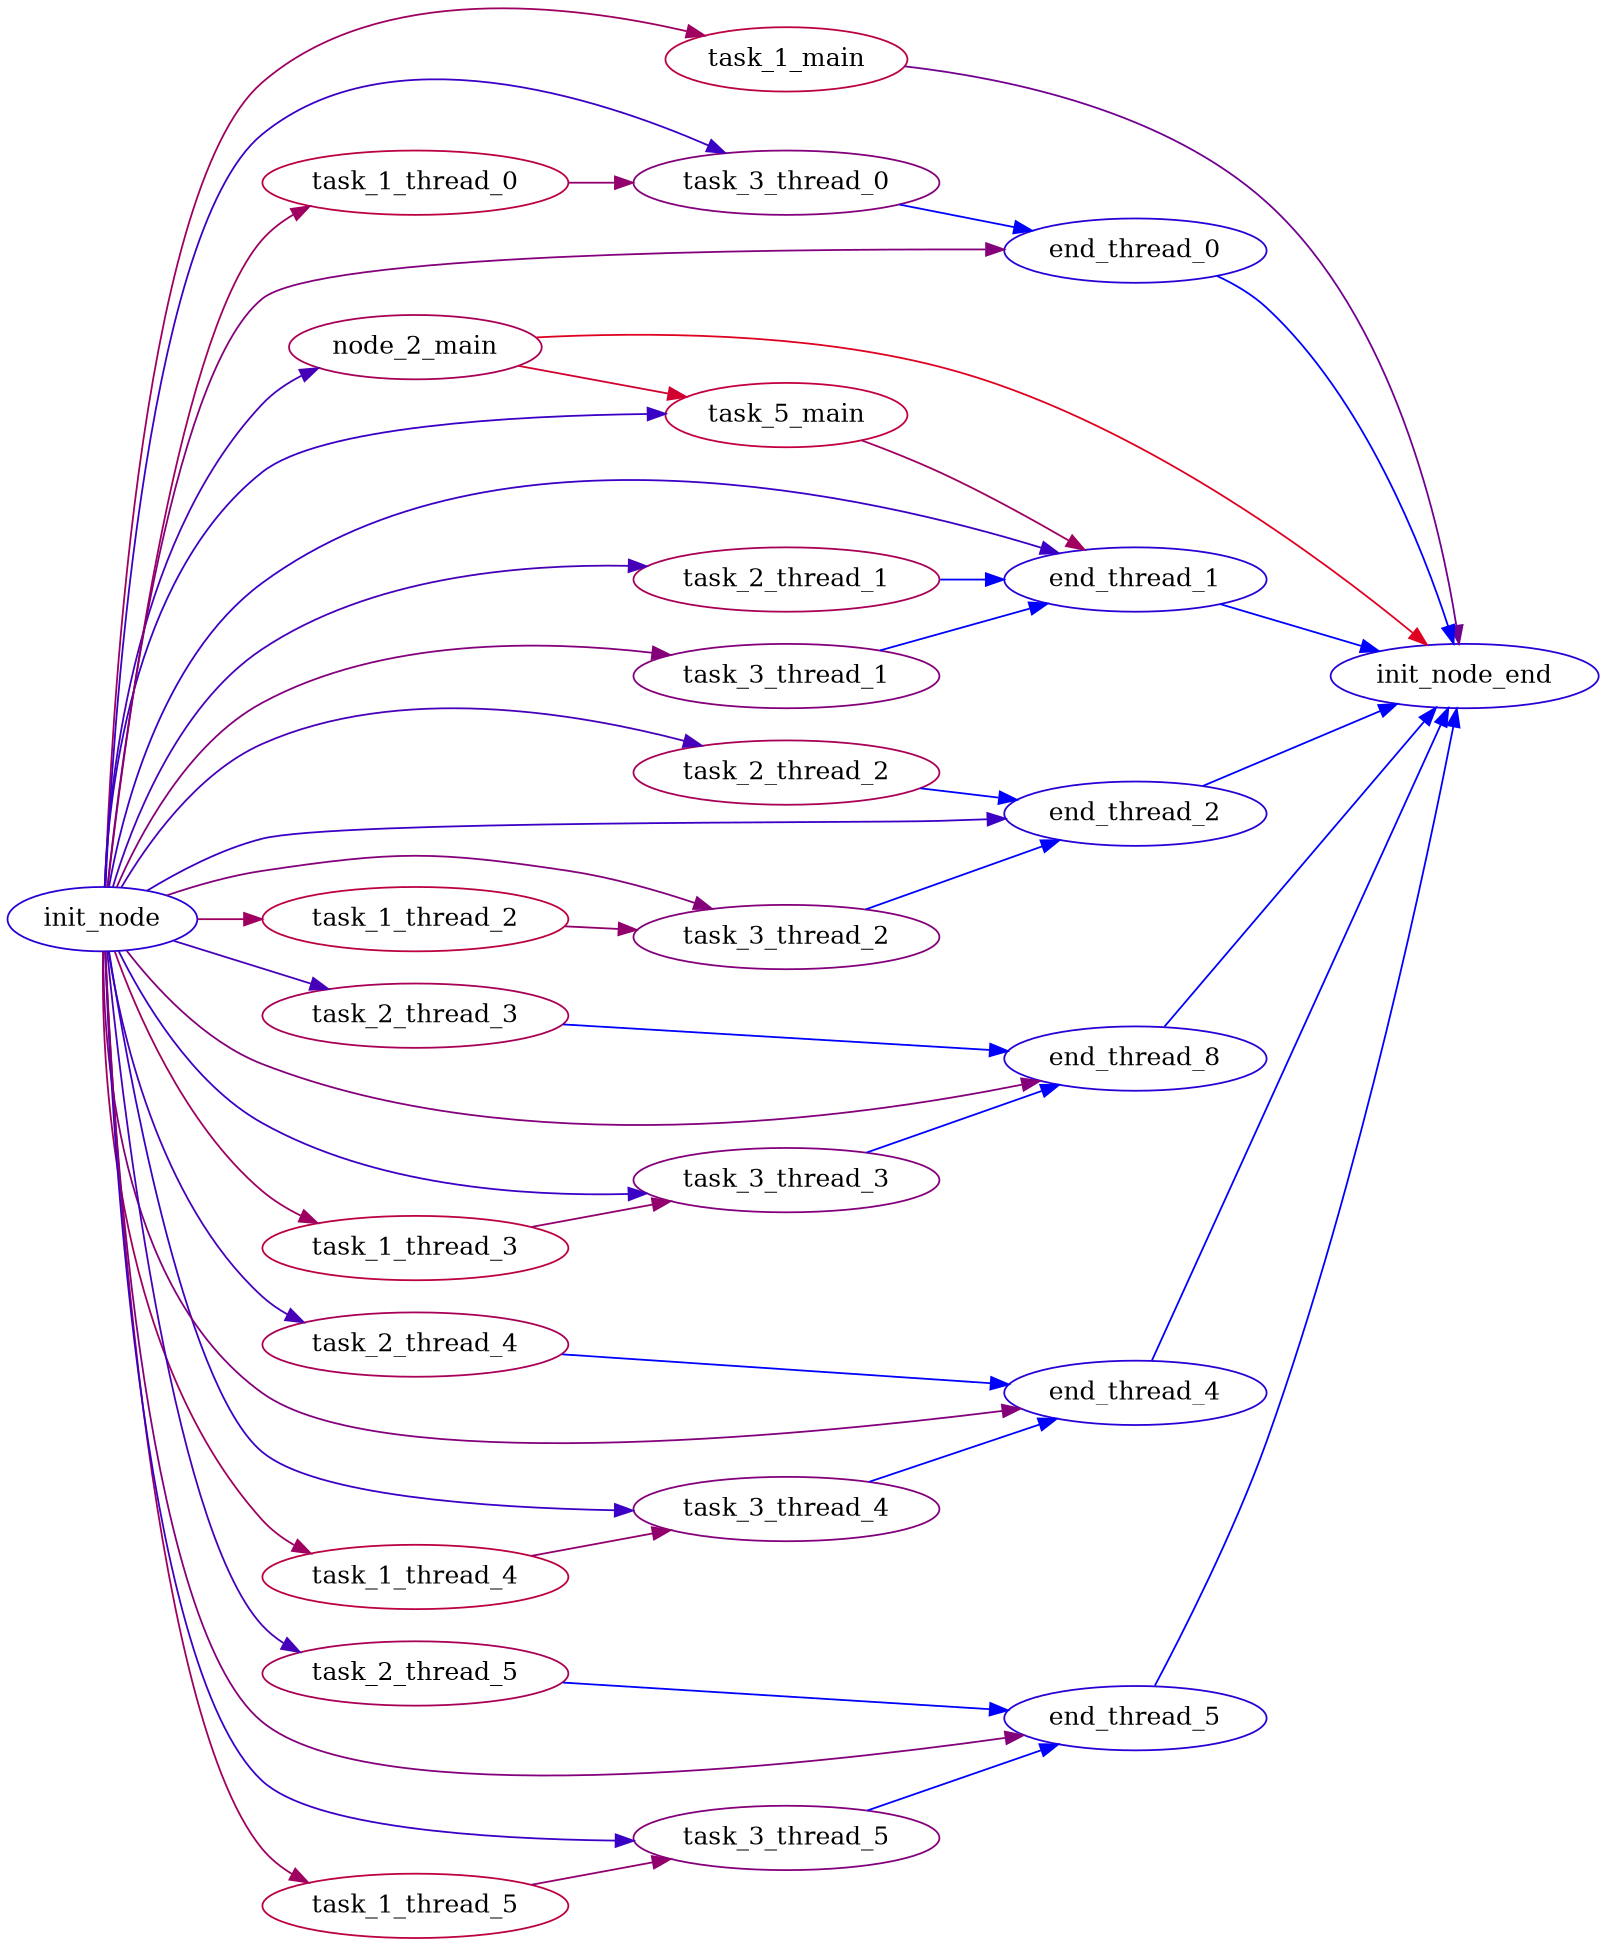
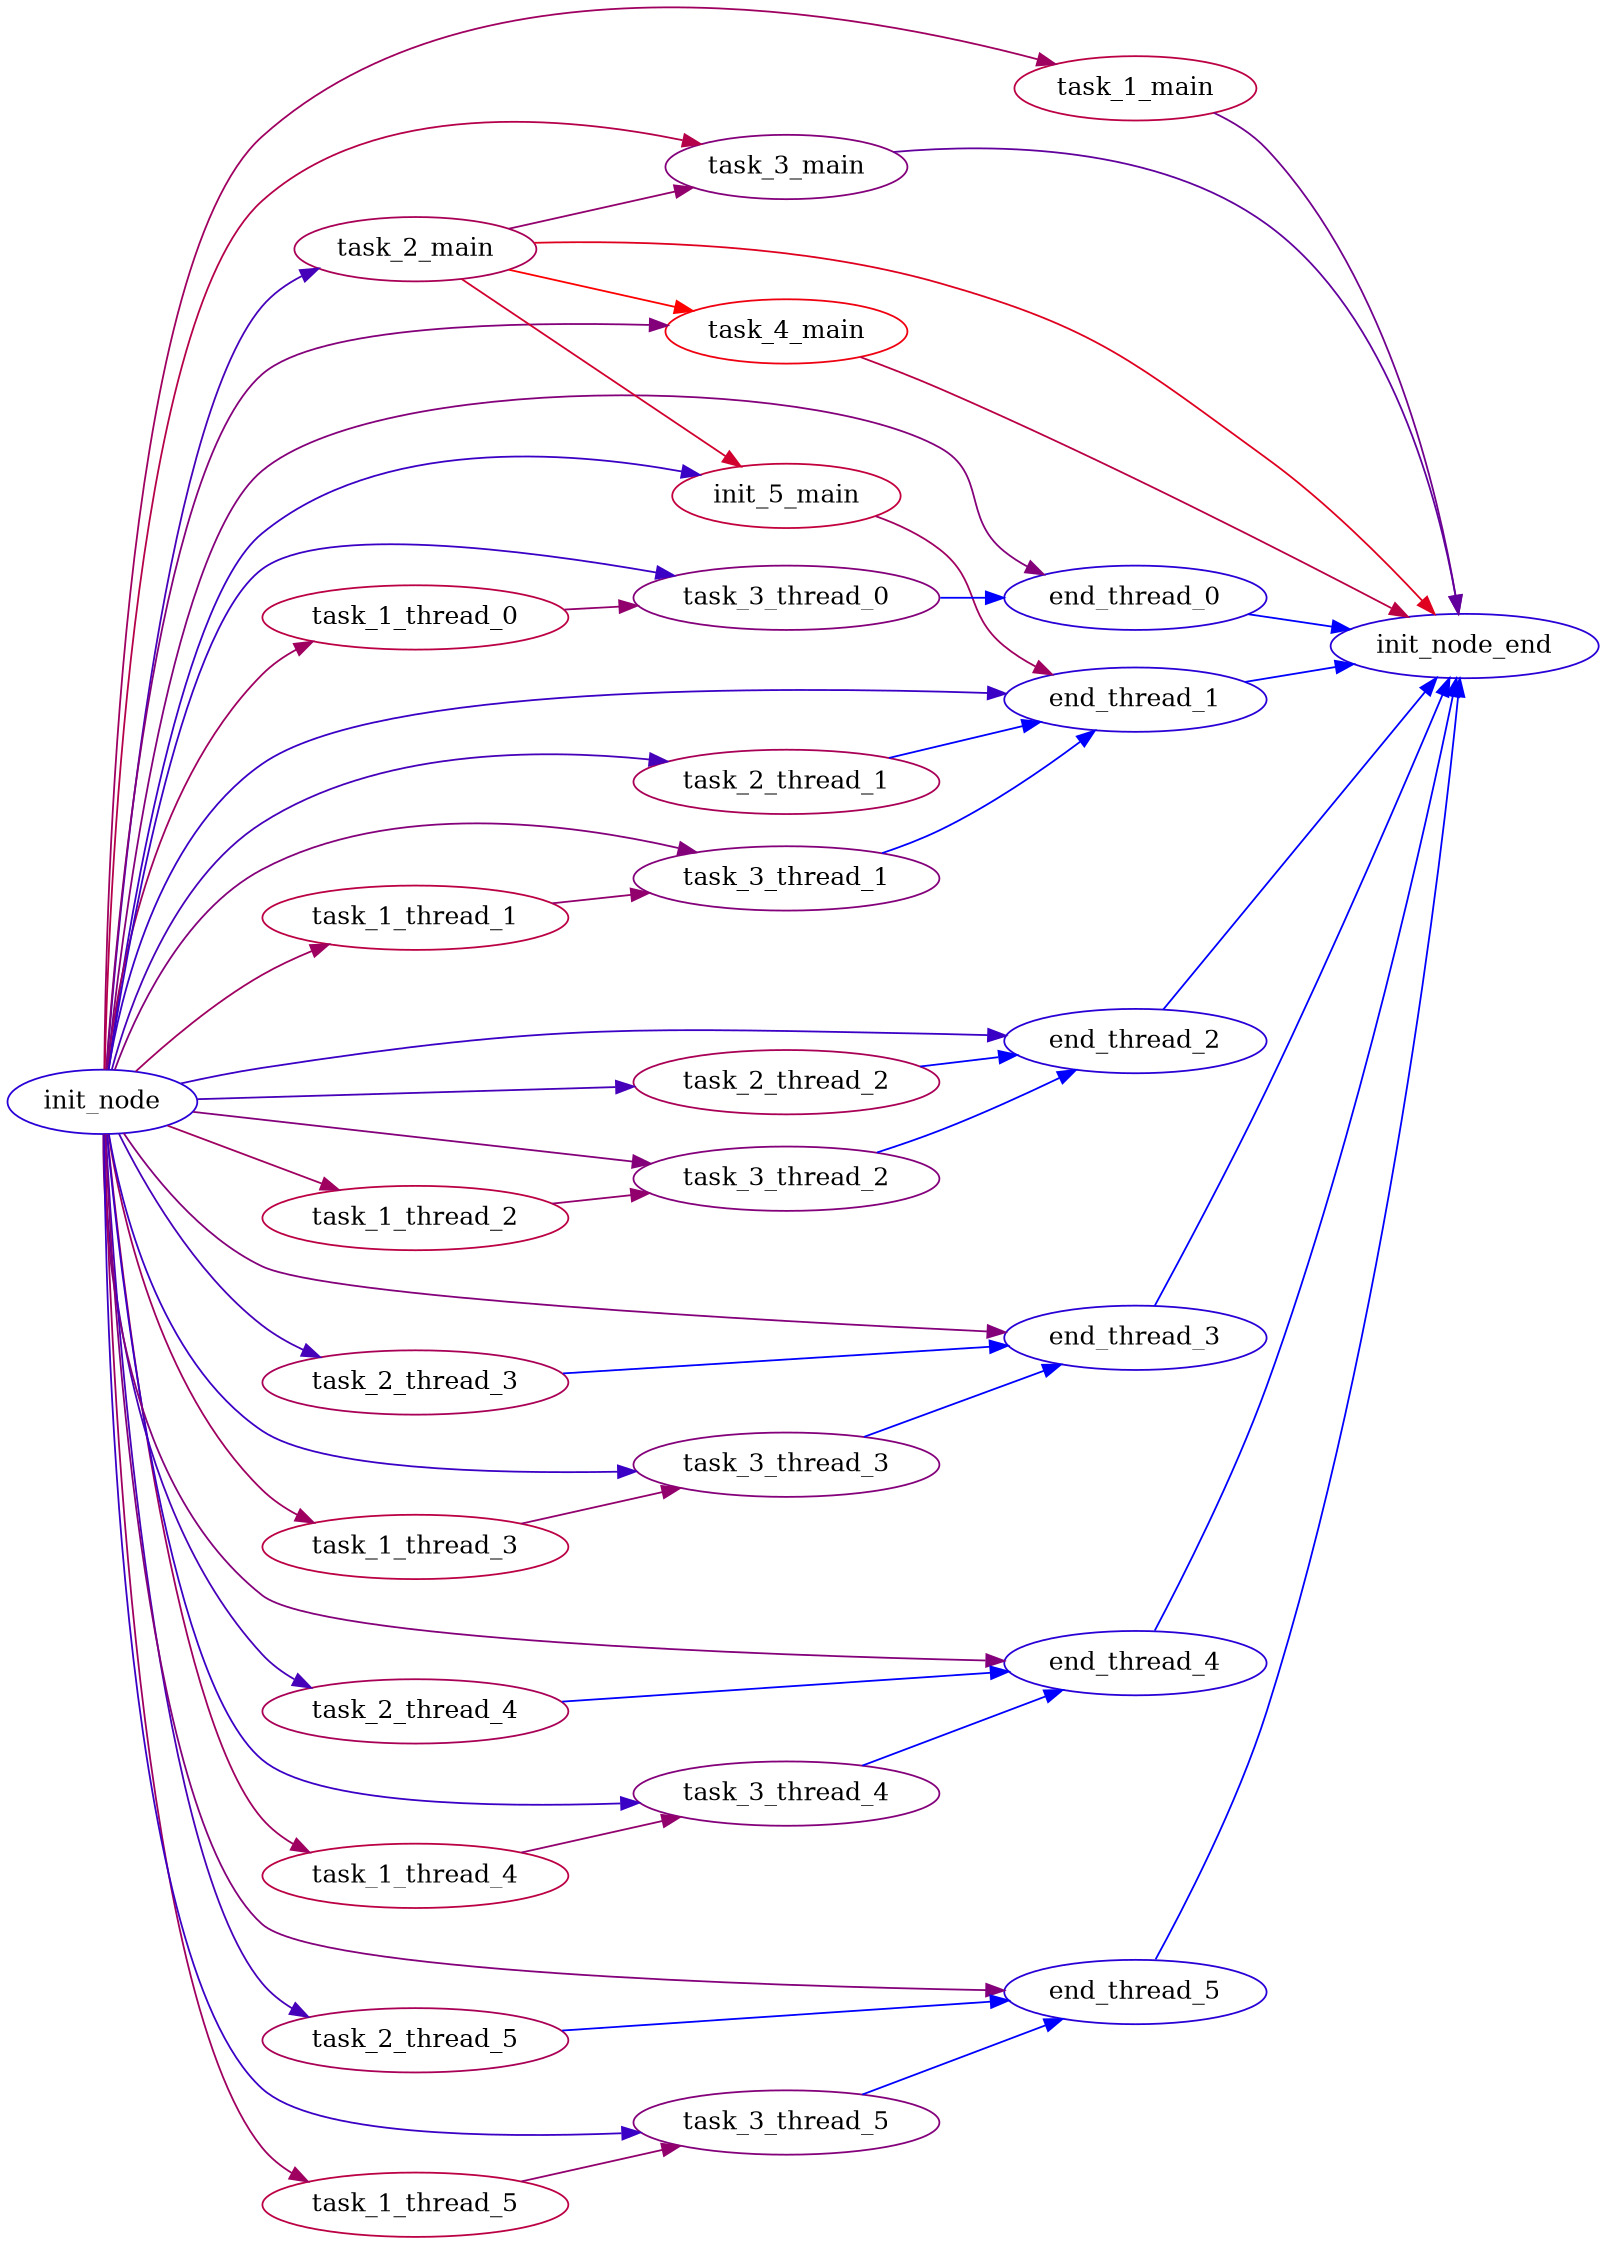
  digraph {
    rankdir=LR
    node [color="#2900D6"]
    edge [color="#0000FF"]
    task_1_main [color="#BB0044"]
    init_node
-   task_2_main [color="#A90056" label=node_2_main]
-   task_5_main [color="#C2003D"]
+   task_2_main [color="#A90056"]
+   task_3_main [color="#84007B"]
+   task_4_main [color="#EF0010"]
+   task_5_main [color="#C2003D" label=init_5_main]
    task_1_thread_0 [color="#BB0044"]
    task_3_thread_0 [color="#84007B"]
    end_thread_0
+   task_1_thread_1 [color="#BB0044"]
    task_2_thread_1 [color="#A90056"]
    task_3_thread_1 [color="#84007B"]
    end_thread_1
    task_1_thread_2 [color="#BB0044"]
    task_2_thread_2 [color="#A90056"]
    task_3_thread_2 [color="#84007B"]
    end_thread_2
    task_1_thread_3 [color="#BB0044"]
    task_2_thread_3 [color="#A90056"]
    task_3_thread_3 [color="#84007B"]
-   end_thread_3 [label=end_thread_8]
+   end_thread_3
    task_1_thread_4 [color="#BB0044"]
    task_2_thread_4 [color="#A90056"]
    task_3_thread_4 [color="#84007B"]
    end_thread_4
    task_1_thread_5 [color="#BB0044"]
    task_2_thread_5 [color="#A90056"]
    task_3_thread_5 [color="#84007B"]
    end_thread_5
    init_node_end
    task_1_main -> init_node_end [color="#71008E"]
    init_node -> task_1_main [color="#9F0060"]
    init_node -> task_2_main [color="#4600B9"]
+   init_node -> task_3_main [color="#B5004A"]
+   init_node -> task_4_main [color="#84007B"]
    init_node -> task_5_main [color="#3A00C5"]
    init_node -> task_1_thread_0 [color="#9F0060"]
    init_node -> task_3_thread_0 [color="#3A00C5"]
    init_node -> end_thread_0 [color="#84007B"]
+   init_node -> task_1_thread_1 [color="#9F0060"]
    init_node -> task_2_thread_1 [color="#4600B9"]
    init_node -> task_3_thread_1 [color="#84007B"]
    init_node -> end_thread_1 [color="#3A00C5"]
    init_node -> task_1_thread_2 [color="#9F0060"]
    init_node -> task_2_thread_2 [color="#4600B9"]
    init_node -> task_3_thread_2 [color="#84007B"]
    init_node -> end_thread_2 [color="#3A00C5"]
    init_node -> task_1_thread_3 [color="#9F0060"]
    init_node -> task_2_thread_3 [color="#4600B9"]
    init_node -> task_3_thread_3 [color="#3A00C5"]
    init_node -> end_thread_3 [color="#84007B"]
    init_node -> task_1_thread_4 [color="#9F0060"]
    init_node -> task_2_thread_4 [color="#4600B9"]
    init_node -> task_3_thread_4 [color="#3A00C5"]
    init_node -> end_thread_4 [color="#84007B"]
    init_node -> task_1_thread_5 [color="#9F0060"]
    init_node -> task_2_thread_5 [color="#4600B9"]
    init_node -> task_3_thread_5 [color="#3A00C5"]
    init_node -> end_thread_5 [color="#84007B"]
+   task_2_main -> task_3_main [color="#92006D"]
+   task_2_main -> task_4_main [color="#FF0000"]
    task_2_main -> task_5_main [color="#D1002E"]
    task_2_main -> init_node_end [color="#DF0020"]
+   task_3_main -> init_node_end [color="#62009D"]
+   task_4_main -> init_node_end [color="#BA0045"]
    task_5_main -> end_thread_1 [color="#A0005F"]
    task_1_thread_0 -> task_3_thread_0 [color="#92006D"]
    task_3_thread_0 -> end_thread_0
    end_thread_0 -> init_node_end
+   task_1_thread_1 -> task_3_thread_1 [color="#92006D"]
    task_2_thread_1 -> end_thread_1
    task_3_thread_1 -> end_thread_1
    end_thread_1 -> init_node_end
    task_1_thread_2 -> task_3_thread_2 [color="#92006D"]
    task_2_thread_2 -> end_thread_2
    task_3_thread_2 -> end_thread_2
    end_thread_2 -> init_node_end
    task_1_thread_3 -> task_3_thread_3 [color="#92006D"]
    task_2_thread_3 -> end_thread_3
    task_3_thread_3 -> end_thread_3
    end_thread_3 -> init_node_end
    task_1_thread_4 -> task_3_thread_4 [color="#92006D"]
    task_2_thread_4 -> end_thread_4
    task_3_thread_4 -> end_thread_4
    end_thread_4 -> init_node_end
    task_1_thread_5 -> task_3_thread_5 [color="#92006D"]
    task_2_thread_5 -> end_thread_5
    task_3_thread_5 -> end_thread_5
    end_thread_5 -> init_node_end
  }
